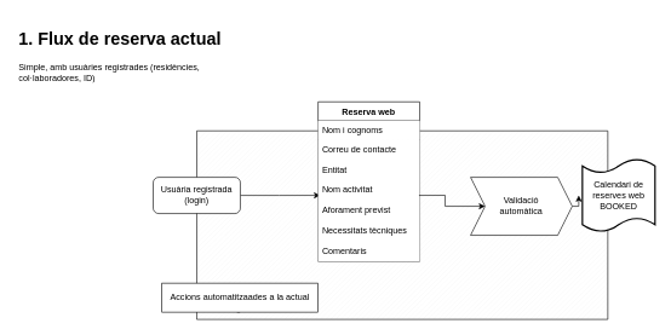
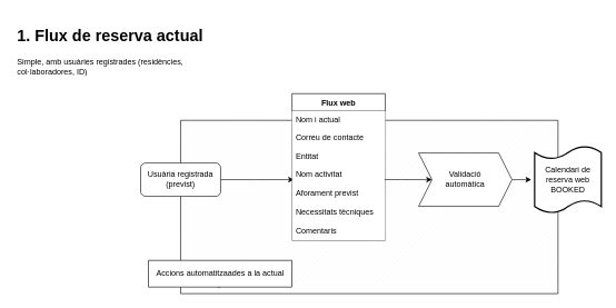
  <mxCell id="0" />
  <mxCell id="1" parent="0" />
  <mxCell id="2" value="" style="verticalLabelPosition=bottom;verticalAlign=top;html=1;shape=mxgraph.basic.patternFillRect;fillStyle=diag;step=5;fillStrokeWidth=0.2;fillStrokeColor=#dddddd;" parent="1" vertex="1"><mxGeometry x="270" y="180" width="566" height="260" as="geometry" /></mxCell>
  <mxCell id="3" style="edgeStyle=orthogonalEdgeStyle;rounded=0;orthogonalLoop=1;jettySize=auto;html=1;exitX=0.5;exitY=1;exitDx=0;exitDy=0;entryX=0.098;entryY=0.875;entryDx=0;entryDy=0;entryPerimeter=0;" parent="1" source="4" target="2" edge="1"><mxGeometry relative="1" as="geometry" /></mxCell>
  <mxCell id="4" value="Accions automatitzaades a la actual" style="rounded=0;whiteSpace=wrap;html=1;fillColor=#ffffff;" parent="1" vertex="1"><mxGeometry x="222" y="390" width="215" height="40" as="geometry" /></mxCell>
  <mxCell id="5" value="&lt;br&gt;&lt;h1&gt;1. Flux de reserva actual&lt;br&gt;&lt;/h1&gt;&lt;div&gt;Simple, amb usuàries registrades (residències, col·laboradores, ID)&lt;br&gt;&lt;/div&gt;" style="text;html=1;strokeColor=none;fillColor=none;spacing=5;spacingTop=-20;whiteSpace=wrap;overflow=hidden;rounded=0;" parent="1" vertex="1"><mxGeometry x="20" y="20" width="300" height="120" as="geometry" /></mxCell>
  <mxCell id="6" style="edgeStyle=orthogonalEdgeStyle;rounded=0;orthogonalLoop=1;jettySize=auto;html=1;entryX=0.021;entryY=0.458;entryDx=0;entryDy=0;entryPerimeter=0;" parent="1" source="7" target="10" edge="1"><mxGeometry relative="1" as="geometry" /></mxCell>
- <mxCell id="7" value="Usuària registrada (login)" style="rounded=1;whiteSpace=wrap;html=1;" parent="1" vertex="1"><mxGeometry x="210" y="244" width="120" height="50" as="geometry" /></mxCell>
- <mxCell id="8" value="Reserva web" style="swimlane;fontStyle=1;childLayout=stackLayout;horizontal=1;startSize=26;horizontalStack=0;resizeParent=1;resizeParentMax=0;resizeLast=0;collapsible=1;marginBottom=0;" parent="1" vertex="1"><mxGeometry x="437" y="140" width="140" height="220" as="geometry" /></mxCell>
- <mxCell id="9" value="Nom i cognoms" style="text;strokeColor=none;align=left;verticalAlign=top;spacingLeft=4;spacingRight=4;overflow=hidden;rotatable=0;points=[[0,0.5],[1,0.5]];portConstraint=eastwest;fillColor=#ffffff;" parent="8" vertex="1"><mxGeometry y="26" width="140" height="26" as="geometry" /></mxCell>
+ <mxCell id="7" value="Usuària registrada (previst)" style="rounded=1;whiteSpace=wrap;html=1;" parent="1" vertex="1"><mxGeometry x="210" y="244" width="120" height="50" as="geometry" /></mxCell>
+ <mxCell id="8" value="Flux web" style="swimlane;fontStyle=1;childLayout=stackLayout;horizontal=1;startSize=26;horizontalStack=0;resizeParent=1;resizeParentMax=0;resizeLast=0;collapsible=1;marginBottom=0;" parent="1" vertex="1"><mxGeometry x="437" y="140" width="140" height="220" as="geometry" /></mxCell>
+ <mxCell id="9" value="Nom i actual" style="text;strokeColor=none;align=left;verticalAlign=top;spacingLeft=4;spacingRight=4;overflow=hidden;rotatable=0;points=[[0,0.5],[1,0.5]];portConstraint=eastwest;fillColor=#ffffff;" parent="8" vertex="1"><mxGeometry y="26" width="140" height="26" as="geometry" /></mxCell>
  <mxCell id="10" value="Correu de contacte&#10;&#10;Entitat&#10;&#10;Nom activitat&#10;&#10;Aforament previst&#10;&#10;Necessitats tècniques&#10;&#10;Comentaris&#10;" style="text;strokeColor=none;align=left;verticalAlign=top;spacingLeft=4;spacingRight=4;overflow=hidden;rotatable=0;points=[[0,0.5],[1,0.5]];portConstraint=eastwest;fillColor=#ffffff;" parent="8" vertex="1"><mxGeometry y="52" width="140" height="168" as="geometry" /></mxCell>
  <mxCell id="11" style="edgeStyle=orthogonalEdgeStyle;rounded=0;orthogonalLoop=1;jettySize=auto;html=1;exitX=1;exitY=0.5;exitDx=0;exitDy=0;entryX=0;entryY=0.5;entryDx=0;entryDy=0;" parent="1" source="12" edge="1"><mxGeometry relative="1" as="geometry"><mxPoint x="796" y="269" as="targetPoint" /></mxGeometry></mxCell>
- <mxCell id="12" value="Validació &lt;br&gt;automàtica" style="shape=step;perimeter=stepPerimeter;whiteSpace=wrap;html=1;fixedSize=1;" parent="1" vertex="1"><mxGeometry x="647" y="244" width="140" height="80" as="geometry" /></mxCell>
+ <mxCell id="12" value="Validació &lt;br&gt;automàtica" style="shape=step;perimeter=stepPerimeter;whiteSpace=wrap;html=1;fixedSize=1;" parent="1" vertex="1"><mxGeometry x="627" y="229" width="140" height="80" as="geometry" /></mxCell>
  <mxCell id="13" style="edgeStyle=orthogonalEdgeStyle;rounded=0;orthogonalLoop=1;jettySize=auto;html=1;exitX=0.993;exitY=0.458;exitDx=0;exitDy=0;exitPerimeter=0;" parent="1" source="10" target="12" edge="1"><mxGeometry relative="1" as="geometry"><mxPoint x="577" y="360" as="sourcePoint" /></mxGeometry></mxCell>
- <mxCell id="14" value="&lt;div&gt;Calendari de reserves web&lt;/div&gt;&lt;div&gt;BOOKED&lt;br&gt;&lt;/div&gt;" style="shape=tape;whiteSpace=wrap;html=1;strokeWidth=2;size=0.19" parent="1" vertex="1"><mxGeometry x="801" y="219" width="100" height="100" as="geometry" /></mxCell>
+ <mxCell id="14" value="&lt;div&gt;Calendari de reserva web&lt;/div&gt;&lt;div&gt;BOOKED&lt;br&gt;&lt;/div&gt;" style="shape=tape;whiteSpace=wrap;html=1;strokeWidth=2;size=0.19" parent="1" vertex="1"><mxGeometry x="801" y="219" width="100" height="100" as="geometry" /></mxCell>
